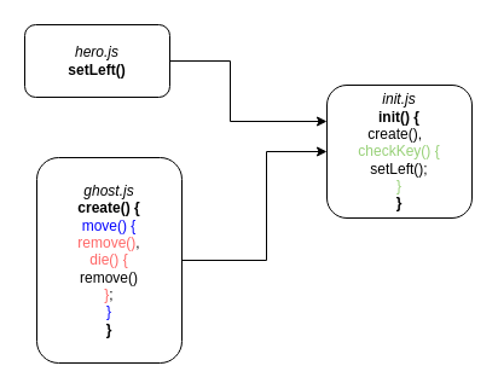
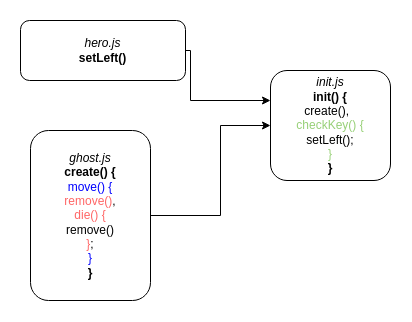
  <mxCell id="0" />
  <mxCell id="1" parent="0" />
- <mxCell id="2" value="&lt;i&gt;hero.js&lt;/i&gt;&lt;br&gt;&lt;b&gt;setLeft()&lt;/b&gt;" style="rounded=1;whiteSpace=wrap;html=1;" parent="1" vertex="1"><mxGeometry x="20" y="20" width="120" height="60" as="geometry" /></mxCell>
+ <mxCell id="2" value="&lt;i&gt;hero.js&lt;/i&gt;&lt;br&gt;&lt;b&gt;setLeft()&lt;/b&gt;" style="rounded=1;whiteSpace=wrap;html=1;" parent="1" vertex="1"><mxGeometry x="20" y="20" width="165" height="60" as="geometry" /></mxCell>
  <mxCell id="3" value="&lt;i&gt;ghost.js&lt;/i&gt;&lt;br&gt;&lt;div style=&quot;&quot;&gt;&lt;span style=&quot;background-color: initial;&quot;&gt;&lt;b&gt;create()&lt;/b&gt; &lt;b&gt;{&lt;/b&gt;&lt;/span&gt;&lt;/div&gt;&lt;div style=&quot;&quot;&gt;&lt;span style=&quot;background-color: initial;&quot;&gt;&lt;font color=&quot;#0000ff&quot;&gt;move() {&lt;/font&gt;&lt;/span&gt;&lt;/div&gt;&lt;div style=&quot;&quot;&gt;&lt;font color=&quot;#ff6666&quot;&gt;remove()&lt;/font&gt;,&lt;/div&gt;&lt;div style=&quot;&quot;&gt;&lt;font color=&quot;#ff6666&quot;&gt;die() {&lt;/font&gt;&lt;/div&gt;&lt;div style=&quot;&quot;&gt;remove()&lt;/div&gt;&lt;div style=&quot;&quot;&gt;&lt;font color=&quot;#ff6666&quot;&gt;}&lt;/font&gt;;&lt;/div&gt;&lt;div style=&quot;&quot;&gt;&lt;div&gt;&lt;span style=&quot;background-color: initial;&quot;&gt;&lt;font color=&quot;#0000ff&quot;&gt;}&lt;/font&gt;&lt;/span&gt;&lt;/div&gt;&lt;/div&gt;&lt;div style=&quot;&quot;&gt;&lt;span style=&quot;background-color: initial;&quot;&gt;&lt;b&gt;}&lt;/b&gt;&lt;/span&gt;&lt;/div&gt;" style="rounded=1;whiteSpace=wrap;html=1;align=center;" parent="1" vertex="1"><mxGeometry x="30" y="130" width="120" height="170" as="geometry" /></mxCell>
  <mxCell id="4" value="&lt;i&gt;init.js&lt;/i&gt;&lt;br&gt;&lt;div style=&quot;&quot;&gt;&lt;span style=&quot;background-color: initial;&quot;&gt;&lt;b&gt;init()&lt;/b&gt; &lt;b&gt;{&lt;/b&gt;&lt;/span&gt;&lt;/div&gt;&lt;div style=&quot;&quot;&gt;&lt;span style=&quot;background-color: initial;&quot;&gt;create(),&amp;nbsp;&amp;nbsp;&lt;/span&gt;&lt;/div&gt;&lt;div style=&quot;&quot;&gt;&lt;font color=&quot;#97d077&quot;&gt;checkKey() {&lt;/font&gt;&lt;/div&gt;&lt;div style=&quot;&quot;&gt;setLeft();&lt;/div&gt;&lt;div style=&quot;&quot;&gt;&lt;span style=&quot;background-color: initial;&quot;&gt;&lt;font color=&quot;#97d077&quot;&gt;}&lt;/font&gt;&lt;/span&gt;&lt;/div&gt;&lt;div style=&quot;&quot;&gt;&lt;span style=&quot;background-color: initial;&quot;&gt;&lt;b&gt;}&lt;/b&gt;&lt;/span&gt;&lt;/div&gt;" style="rounded=1;whiteSpace=wrap;html=1;align=center;" parent="1" vertex="1"><mxGeometry x="270" y="70" width="120" height="110" as="geometry" /></mxCell>
  <mxCell id="5" value="" style="endArrow=classic;html=1;rounded=0;fontColor=#FF0000;exitX=1;exitY=0.5;exitDx=0;exitDy=0;entryX=0;entryY=0.5;entryDx=0;entryDy=0;" parent="1" source="3" target="4" edge="1"><mxGeometry width="50" height="50" relative="1" as="geometry"><mxPoint x="170" y="160" as="sourcePoint" /><mxPoint x="220" y="110" as="targetPoint" /><Array as="points"><mxPoint x="220" y="215" /><mxPoint x="220" y="125" /></Array></mxGeometry></mxCell>
  <mxCell id="6" value="" style="endArrow=classic;html=1;rounded=0;fontColor=#FF0000;exitX=1;exitY=0.5;exitDx=0;exitDy=0;" parent="1" source="2" edge="1"><mxGeometry width="50" height="50" relative="1" as="geometry"><mxPoint x="170" y="140" as="sourcePoint" /><mxPoint x="270" y="100" as="targetPoint" /><Array as="points"><mxPoint x="190" y="50" /><mxPoint x="190" y="100" /></Array></mxGeometry></mxCell>
